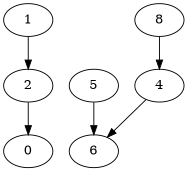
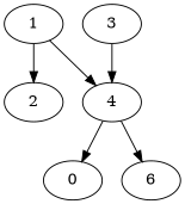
  digraph {
    edge [heightLimit=3 primaryType=sideStreet secondaryType=none village=Berlin weight=10]
    1
    2
    4
    0
    6
-   3 [label=8]
-   5
+   3
    1 -> 2
-   2 -> 0
+   1 -> 4 [primaryType=mainStreet]
+   4 -> 0
    4 -> 6 [primaryType=countyRoad village=Shav]
    3 -> 4
-   5 -> 6 [village=Gav]
  }
